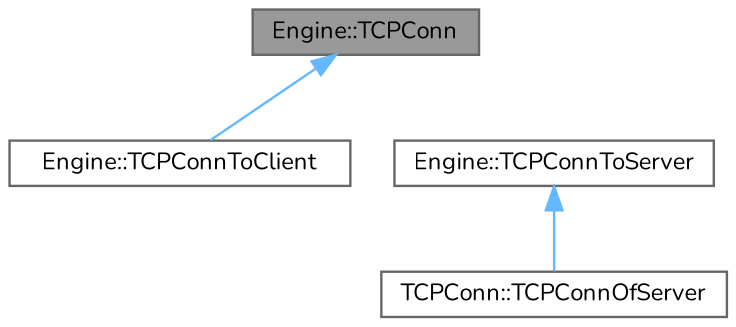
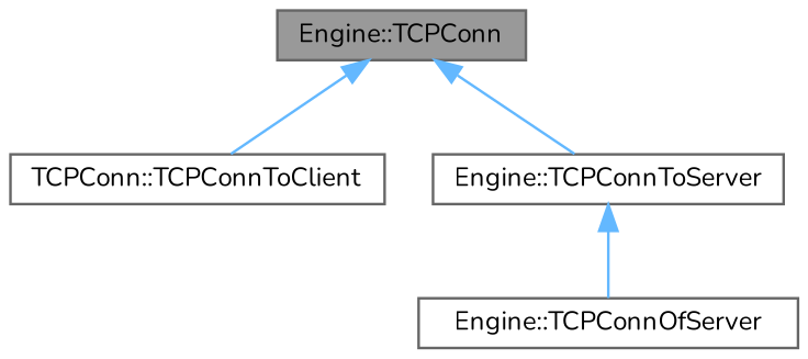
  digraph {
    fontname=Nunito
    node [color=gray40 fillcolor=white fontname=Nunito fontsize=10 shape=box style=filled]
    edge [color=steelblue1 dir=back fontname=Nunito fontsize=10 labelfontname=Helvetica labelfontsize=10 style=solid]
    n1 [fillcolor=grey60 fontcolor=black height=0.2 label="Engine::TCPConn" width=0.4]
-   n2 [height=0.2 label="Engine::TCPConnToClient" width=0.4]
+   n2 [height=0.2 label="TCPConn::TCPConnToClient" width=0.4]
    n3 [height=0.2 label="Engine::TCPConnToServer" width=0.4]
-   n4 [height=0.2 label="TCPConn::TCPConnOfServer" width=0.4]
+   n4 [height=0.2 label="Engine::TCPConnOfServer" width=0.4]
    n1 -> n2
+   n1 -> n3
    n3 -> n4
  }
